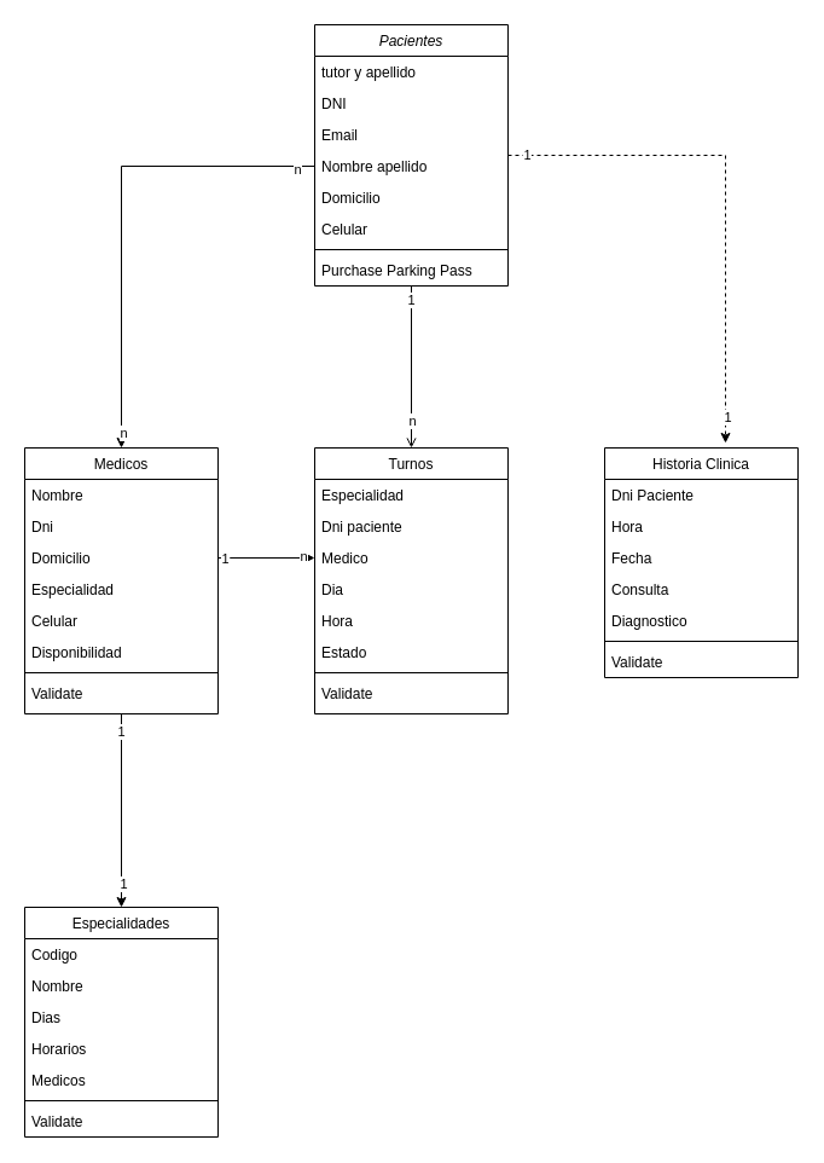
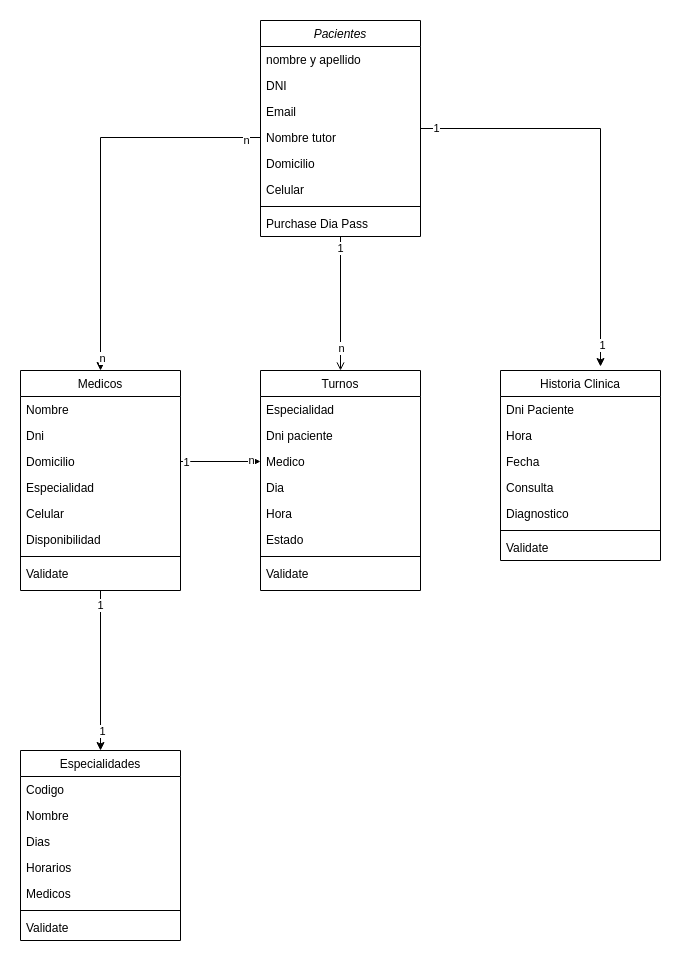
  <mxCell id="0" />
  <mxCell id="1" parent="0" />
- <mxCell id="2" style="edgeStyle=orthogonalEdgeStyle;rounded=0;orthogonalLoop=1;jettySize=auto;html=1;entryX=0.625;entryY=-0.021;entryDx=0;entryDy=0;entryPerimeter=0;dashed=1;" edge="1" parent="1" source="8" target="46"><mxGeometry relative="1" as="geometry" /></mxCell>
+ <mxCell id="2" style="edgeStyle=orthogonalEdgeStyle;rounded=0;orthogonalLoop=1;jettySize=auto;html=1;entryX=0.625;entryY=-0.021;entryDx=0;entryDy=0;entryPerimeter=0;" edge="1" parent="1" source="8" target="46"><mxGeometry relative="1" as="geometry" /></mxCell>
  <mxCell id="3" value="1" style="edgeLabel;html=1;align=center;verticalAlign=middle;resizable=0;points=[];" vertex="1" connectable="0" parent="2"><mxGeometry x="-0.926" y="1" relative="1" as="geometry"><mxPoint as="offset" /></mxGeometry></mxCell>
  <mxCell id="4" value="1" style="edgeLabel;html=1;align=center;verticalAlign=middle;resizable=0;points=[];" vertex="1" connectable="0" parent="2"><mxGeometry x="0.894" y="1" relative="1" as="geometry"><mxPoint as="offset" /></mxGeometry></mxCell>
  <mxCell id="5" style="edgeStyle=orthogonalEdgeStyle;rounded=0;orthogonalLoop=1;jettySize=auto;html=1;entryX=0.5;entryY=0;entryDx=0;entryDy=0;endArrow=open;" edge="1" parent="1" source="8" target="29"><mxGeometry relative="1" as="geometry" /></mxCell>
  <mxCell id="6" value="1" style="edgeLabel;html=1;align=center;verticalAlign=middle;resizable=0;points=[];" vertex="1" connectable="0" parent="5"><mxGeometry x="-0.836" y="-1" relative="1" as="geometry"><mxPoint as="offset" /></mxGeometry></mxCell>
  <mxCell id="7" value="n" style="edgeLabel;html=1;align=center;verticalAlign=middle;resizable=0;points=[];" vertex="1" connectable="0" parent="5"><mxGeometry x="0.657" relative="1" as="geometry"><mxPoint as="offset" /></mxGeometry></mxCell>
  <mxCell id="8" value="Pacientes" style="swimlane;fontStyle=2;align=center;verticalAlign=top;childLayout=stackLayout;horizontal=1;startSize=26;horizontalStack=0;resizeParent=1;resizeLast=0;collapsible=1;marginBottom=0;rounded=0;shadow=0;strokeWidth=1;" parent="1" vertex="1"><mxGeometry x="260" y="20" width="160" height="216" as="geometry"><mxRectangle x="230" y="140" width="160" height="26" as="alternateBounds" /></mxGeometry></mxCell>
- <mxCell id="9" value="tutor y apellido" style="text;align=left;verticalAlign=top;spacingLeft=4;spacingRight=4;overflow=hidden;rotatable=0;points=[[0,0.5],[1,0.5]];portConstraint=eastwest;" parent="8" vertex="1"><mxGeometry y="26" width="160" height="26" as="geometry" /></mxCell>
+ <mxCell id="9" value="nombre y apellido" style="text;align=left;verticalAlign=top;spacingLeft=4;spacingRight=4;overflow=hidden;rotatable=0;points=[[0,0.5],[1,0.5]];portConstraint=eastwest;" parent="8" vertex="1"><mxGeometry y="26" width="160" height="26" as="geometry" /></mxCell>
  <mxCell id="10" value="DNI" style="text;align=left;verticalAlign=top;spacingLeft=4;spacingRight=4;overflow=hidden;rotatable=0;points=[[0,0.5],[1,0.5]];portConstraint=eastwest;rounded=0;shadow=0;html=0;" parent="8" vertex="1"><mxGeometry y="52" width="160" height="26" as="geometry" /></mxCell>
  <mxCell id="11" value="Email" style="text;align=left;verticalAlign=top;spacingLeft=4;spacingRight=4;overflow=hidden;rotatable=0;points=[[0,0.5],[1,0.5]];portConstraint=eastwest;rounded=0;shadow=0;html=0;" parent="8" vertex="1"><mxGeometry y="78" width="160" height="26" as="geometry" /></mxCell>
- <mxCell id="12" value="Nombre apellido" style="text;align=left;verticalAlign=top;spacingLeft=4;spacingRight=4;overflow=hidden;rotatable=0;points=[[0,0.5],[1,0.5]];portConstraint=eastwest;" vertex="1" parent="8"><mxGeometry y="104" width="160" height="26" as="geometry" /></mxCell>
+ <mxCell id="12" value="Nombre tutor" style="text;align=left;verticalAlign=top;spacingLeft=4;spacingRight=4;overflow=hidden;rotatable=0;points=[[0,0.5],[1,0.5]];portConstraint=eastwest;" vertex="1" parent="8"><mxGeometry y="104" width="160" height="26" as="geometry" /></mxCell>
  <mxCell id="13" value="Domicilio    " style="text;align=left;verticalAlign=top;spacingLeft=4;spacingRight=4;overflow=hidden;rotatable=0;points=[[0,0.5],[1,0.5]];portConstraint=eastwest;" vertex="1" parent="8"><mxGeometry y="130" width="160" height="26" as="geometry" /></mxCell>
  <mxCell id="14" value="Celular" style="text;align=left;verticalAlign=top;spacingLeft=4;spacingRight=4;overflow=hidden;rotatable=0;points=[[0,0.5],[1,0.5]];portConstraint=eastwest;" vertex="1" parent="8"><mxGeometry y="156" width="160" height="26" as="geometry" /></mxCell>
  <mxCell id="15" value="" style="line;html=1;strokeWidth=1;align=left;verticalAlign=middle;spacingTop=-1;spacingLeft=3;spacingRight=3;rotatable=0;labelPosition=right;points=[];portConstraint=eastwest;" parent="8" vertex="1"><mxGeometry y="182" width="160" height="8" as="geometry" /></mxCell>
- <mxCell id="16" value="Purchase Parking Pass" style="text;align=left;verticalAlign=top;spacingLeft=4;spacingRight=4;overflow=hidden;rotatable=0;points=[[0,0.5],[1,0.5]];portConstraint=eastwest;" parent="8" vertex="1"><mxGeometry y="190" width="160" height="26" as="geometry" /></mxCell>
+ <mxCell id="16" value="Purchase Dia Pass" style="text;align=left;verticalAlign=top;spacingLeft=4;spacingRight=4;overflow=hidden;rotatable=0;points=[[0,0.5],[1,0.5]];portConstraint=eastwest;" parent="8" vertex="1"><mxGeometry y="190" width="160" height="26" as="geometry" /></mxCell>
  <mxCell id="17" style="edgeStyle=orthogonalEdgeStyle;rounded=0;orthogonalLoop=1;jettySize=auto;html=1;" edge="1" parent="1" source="20" target="38"><mxGeometry relative="1" as="geometry" /></mxCell>
  <mxCell id="18" value="1" style="edgeLabel;html=1;align=center;verticalAlign=middle;resizable=0;points=[];" vertex="1" connectable="0" parent="17"><mxGeometry x="-0.825" y="-1" relative="1" as="geometry"><mxPoint as="offset" /></mxGeometry></mxCell>
  <mxCell id="19" value="1" style="edgeLabel;html=1;align=center;verticalAlign=middle;resizable=0;points=[];" vertex="1" connectable="0" parent="17"><mxGeometry x="0.75" y="1" relative="1" as="geometry"><mxPoint as="offset" /></mxGeometry></mxCell>
  <mxCell id="20" value="Medicos" style="swimlane;fontStyle=0;align=center;verticalAlign=top;childLayout=stackLayout;horizontal=1;startSize=26;horizontalStack=0;resizeParent=1;resizeLast=0;collapsible=1;marginBottom=0;rounded=0;shadow=0;strokeWidth=1;" parent="1" vertex="1"><mxGeometry x="20" y="370" width="160" height="220" as="geometry"><mxRectangle x="550" y="140" width="160" height="26" as="alternateBounds" /></mxGeometry></mxCell>
  <mxCell id="21" value="Nombre" style="text;align=left;verticalAlign=top;spacingLeft=4;spacingRight=4;overflow=hidden;rotatable=0;points=[[0,0.5],[1,0.5]];portConstraint=eastwest;" parent="20" vertex="1"><mxGeometry y="26" width="160" height="26" as="geometry" /></mxCell>
  <mxCell id="22" value="Dni" style="text;align=left;verticalAlign=top;spacingLeft=4;spacingRight=4;overflow=hidden;rotatable=0;points=[[0,0.5],[1,0.5]];portConstraint=eastwest;rounded=0;shadow=0;html=0;" parent="20" vertex="1"><mxGeometry y="52" width="160" height="26" as="geometry" /></mxCell>
  <mxCell id="23" value="Domicilio" style="text;align=left;verticalAlign=top;spacingLeft=4;spacingRight=4;overflow=hidden;rotatable=0;points=[[0,0.5],[1,0.5]];portConstraint=eastwest;rounded=0;shadow=0;html=0;" parent="20" vertex="1"><mxGeometry y="78" width="160" height="26" as="geometry" /></mxCell>
  <mxCell id="24" value="Especialidad" style="text;align=left;verticalAlign=top;spacingLeft=4;spacingRight=4;overflow=hidden;rotatable=0;points=[[0,0.5],[1,0.5]];portConstraint=eastwest;rounded=0;shadow=0;html=0;" parent="20" vertex="1"><mxGeometry y="104" width="160" height="26" as="geometry" /></mxCell>
  <mxCell id="25" value="Celular" style="text;align=left;verticalAlign=top;spacingLeft=4;spacingRight=4;overflow=hidden;rotatable=0;points=[[0,0.5],[1,0.5]];portConstraint=eastwest;rounded=0;shadow=0;html=0;" parent="20" vertex="1"><mxGeometry y="130" width="160" height="26" as="geometry" /></mxCell>
  <mxCell id="26" value="Disponibilidad" style="text;align=left;verticalAlign=top;spacingLeft=4;spacingRight=4;overflow=hidden;rotatable=0;points=[[0,0.5],[1,0.5]];portConstraint=eastwest;rounded=0;shadow=0;html=0;" vertex="1" parent="20"><mxGeometry y="156" width="160" height="26" as="geometry" /></mxCell>
  <mxCell id="27" value="" style="line;html=1;strokeWidth=1;align=left;verticalAlign=middle;spacingTop=-1;spacingLeft=3;spacingRight=3;rotatable=0;labelPosition=right;points=[];portConstraint=eastwest;" parent="20" vertex="1"><mxGeometry y="182" width="160" height="8" as="geometry" /></mxCell>
  <mxCell id="28" value="Validate" style="text;align=left;verticalAlign=top;spacingLeft=4;spacingRight=4;overflow=hidden;rotatable=0;points=[[0,0.5],[1,0.5]];portConstraint=eastwest;" parent="20" vertex="1"><mxGeometry y="190" width="160" height="26" as="geometry" /></mxCell>
  <mxCell id="29" value="Turnos" style="swimlane;fontStyle=0;align=center;verticalAlign=top;childLayout=stackLayout;horizontal=1;startSize=26;horizontalStack=0;resizeParent=1;resizeLast=0;collapsible=1;marginBottom=0;rounded=0;shadow=0;strokeWidth=1;" vertex="1" parent="1"><mxGeometry x="260" y="370" width="160" height="220" as="geometry"><mxRectangle x="550" y="140" width="160" height="26" as="alternateBounds" /></mxGeometry></mxCell>
  <mxCell id="30" value="Especialidad" style="text;align=left;verticalAlign=top;spacingLeft=4;spacingRight=4;overflow=hidden;rotatable=0;points=[[0,0.5],[1,0.5]];portConstraint=eastwest;" vertex="1" parent="29"><mxGeometry y="26" width="160" height="26" as="geometry" /></mxCell>
  <mxCell id="31" value="Dni paciente" style="text;align=left;verticalAlign=top;spacingLeft=4;spacingRight=4;overflow=hidden;rotatable=0;points=[[0,0.5],[1,0.5]];portConstraint=eastwest;rounded=0;shadow=0;html=0;" vertex="1" parent="29"><mxGeometry y="52" width="160" height="26" as="geometry" /></mxCell>
  <mxCell id="32" value="Medico" style="text;align=left;verticalAlign=top;spacingLeft=4;spacingRight=4;overflow=hidden;rotatable=0;points=[[0,0.5],[1,0.5]];portConstraint=eastwest;rounded=0;shadow=0;html=0;" vertex="1" parent="29"><mxGeometry y="78" width="160" height="26" as="geometry" /></mxCell>
  <mxCell id="33" value="Dia" style="text;align=left;verticalAlign=top;spacingLeft=4;spacingRight=4;overflow=hidden;rotatable=0;points=[[0,0.5],[1,0.5]];portConstraint=eastwest;rounded=0;shadow=0;html=0;" vertex="1" parent="29"><mxGeometry y="104" width="160" height="26" as="geometry" /></mxCell>
  <mxCell id="34" value="Hora" style="text;align=left;verticalAlign=top;spacingLeft=4;spacingRight=4;overflow=hidden;rotatable=0;points=[[0,0.5],[1,0.5]];portConstraint=eastwest;rounded=0;shadow=0;html=0;" vertex="1" parent="29"><mxGeometry y="130" width="160" height="26" as="geometry" /></mxCell>
  <mxCell id="35" value="Estado" style="text;align=left;verticalAlign=top;spacingLeft=4;spacingRight=4;overflow=hidden;rotatable=0;points=[[0,0.5],[1,0.5]];portConstraint=eastwest;rounded=0;shadow=0;html=0;" vertex="1" parent="29"><mxGeometry y="156" width="160" height="26" as="geometry" /></mxCell>
  <mxCell id="36" value="" style="line;html=1;strokeWidth=1;align=left;verticalAlign=middle;spacingTop=-1;spacingLeft=3;spacingRight=3;rotatable=0;labelPosition=right;points=[];portConstraint=eastwest;" vertex="1" parent="29"><mxGeometry y="182" width="160" height="8" as="geometry" /></mxCell>
  <mxCell id="37" value="Validate" style="text;align=left;verticalAlign=top;spacingLeft=4;spacingRight=4;overflow=hidden;rotatable=0;points=[[0,0.5],[1,0.5]];portConstraint=eastwest;" vertex="1" parent="29"><mxGeometry y="190" width="160" height="26" as="geometry" /></mxCell>
  <mxCell id="38" value="Especialidades" style="swimlane;fontStyle=0;align=center;verticalAlign=top;childLayout=stackLayout;horizontal=1;startSize=26;horizontalStack=0;resizeParent=1;resizeLast=0;collapsible=1;marginBottom=0;rounded=0;shadow=0;strokeWidth=1;" vertex="1" parent="1"><mxGeometry x="20" y="750" width="160" height="190" as="geometry"><mxRectangle x="550" y="140" width="160" height="26" as="alternateBounds" /></mxGeometry></mxCell>
  <mxCell id="39" value="Codigo" style="text;align=left;verticalAlign=top;spacingLeft=4;spacingRight=4;overflow=hidden;rotatable=0;points=[[0,0.5],[1,0.5]];portConstraint=eastwest;rounded=0;shadow=0;html=0;" vertex="1" parent="38"><mxGeometry y="26" width="160" height="26" as="geometry" /></mxCell>
  <mxCell id="40" value="Nombre" style="text;align=left;verticalAlign=top;spacingLeft=4;spacingRight=4;overflow=hidden;rotatable=0;points=[[0,0.5],[1,0.5]];portConstraint=eastwest;" vertex="1" parent="38"><mxGeometry y="52" width="160" height="26" as="geometry" /></mxCell>
  <mxCell id="41" value="Dias" style="text;align=left;verticalAlign=top;spacingLeft=4;spacingRight=4;overflow=hidden;rotatable=0;points=[[0,0.5],[1,0.5]];portConstraint=eastwest;rounded=0;shadow=0;html=0;" vertex="1" parent="38"><mxGeometry y="78" width="160" height="26" as="geometry" /></mxCell>
  <mxCell id="42" value="Horarios" style="text;align=left;verticalAlign=top;spacingLeft=4;spacingRight=4;overflow=hidden;rotatable=0;points=[[0,0.5],[1,0.5]];portConstraint=eastwest;rounded=0;shadow=0;html=0;" vertex="1" parent="38"><mxGeometry y="104" width="160" height="26" as="geometry" /></mxCell>
  <mxCell id="43" value="Medicos" style="text;align=left;verticalAlign=top;spacingLeft=4;spacingRight=4;overflow=hidden;rotatable=0;points=[[0,0.5],[1,0.5]];portConstraint=eastwest;rounded=0;shadow=0;html=0;" vertex="1" parent="38"><mxGeometry y="130" width="160" height="26" as="geometry" /></mxCell>
  <mxCell id="44" value="" style="line;html=1;strokeWidth=1;align=left;verticalAlign=middle;spacingTop=-1;spacingLeft=3;spacingRight=3;rotatable=0;labelPosition=right;points=[];portConstraint=eastwest;" vertex="1" parent="38"><mxGeometry y="156" width="160" height="8" as="geometry" /></mxCell>
  <mxCell id="45" value="Validate" style="text;align=left;verticalAlign=top;spacingLeft=4;spacingRight=4;overflow=hidden;rotatable=0;points=[[0,0.5],[1,0.5]];portConstraint=eastwest;" vertex="1" parent="38"><mxGeometry y="164" width="160" height="26" as="geometry" /></mxCell>
  <mxCell id="46" value="Historia Clinica" style="swimlane;fontStyle=0;align=center;verticalAlign=top;childLayout=stackLayout;horizontal=1;startSize=26;horizontalStack=0;resizeParent=1;resizeLast=0;collapsible=1;marginBottom=0;rounded=0;shadow=0;strokeWidth=1;" vertex="1" parent="1"><mxGeometry x="500" y="370" width="160" height="190" as="geometry"><mxRectangle x="550" y="140" width="160" height="26" as="alternateBounds" /></mxGeometry></mxCell>
  <mxCell id="47" value="Dni Paciente" style="text;align=left;verticalAlign=top;spacingLeft=4;spacingRight=4;overflow=hidden;rotatable=0;points=[[0,0.5],[1,0.5]];portConstraint=eastwest;" vertex="1" parent="46"><mxGeometry y="26" width="160" height="26" as="geometry" /></mxCell>
  <mxCell id="48" value="Hora" style="text;align=left;verticalAlign=top;spacingLeft=4;spacingRight=4;overflow=hidden;rotatable=0;points=[[0,0.5],[1,0.5]];portConstraint=eastwest;rounded=0;shadow=0;html=0;" vertex="1" parent="46"><mxGeometry y="52" width="160" height="26" as="geometry" /></mxCell>
  <mxCell id="49" value="Fecha" style="text;align=left;verticalAlign=top;spacingLeft=4;spacingRight=4;overflow=hidden;rotatable=0;points=[[0,0.5],[1,0.5]];portConstraint=eastwest;rounded=0;shadow=0;html=0;" vertex="1" parent="46"><mxGeometry y="78" width="160" height="26" as="geometry" /></mxCell>
  <mxCell id="50" value="Consulta" style="text;align=left;verticalAlign=top;spacingLeft=4;spacingRight=4;overflow=hidden;rotatable=0;points=[[0,0.5],[1,0.5]];portConstraint=eastwest;rounded=0;shadow=0;html=0;" vertex="1" parent="46"><mxGeometry y="104" width="160" height="26" as="geometry" /></mxCell>
  <mxCell id="51" value="Diagnostico" style="text;align=left;verticalAlign=top;spacingLeft=4;spacingRight=4;overflow=hidden;rotatable=0;points=[[0,0.5],[1,0.5]];portConstraint=eastwest;rounded=0;shadow=0;html=0;" vertex="1" parent="46"><mxGeometry y="130" width="160" height="26" as="geometry" /></mxCell>
  <mxCell id="52" value="" style="line;html=1;strokeWidth=1;align=left;verticalAlign=middle;spacingTop=-1;spacingLeft=3;spacingRight=3;rotatable=0;labelPosition=right;points=[];portConstraint=eastwest;" vertex="1" parent="46"><mxGeometry y="156" width="160" height="8" as="geometry" /></mxCell>
  <mxCell id="53" value="Validate" style="text;align=left;verticalAlign=top;spacingLeft=4;spacingRight=4;overflow=hidden;rotatable=0;points=[[0,0.5],[1,0.5]];portConstraint=eastwest;" vertex="1" parent="46"><mxGeometry y="164" width="160" height="26" as="geometry" /></mxCell>
  <mxCell id="54" style="edgeStyle=orthogonalEdgeStyle;rounded=0;orthogonalLoop=1;jettySize=auto;html=1;entryX=0.5;entryY=0;entryDx=0;entryDy=0;" edge="1" parent="1" source="12" target="20"><mxGeometry relative="1" as="geometry" /></mxCell>
  <mxCell id="55" value="n" style="edgeLabel;html=1;align=center;verticalAlign=middle;resizable=0;points=[];" vertex="1" connectable="0" parent="54"><mxGeometry x="-0.922" y="2" relative="1" as="geometry"><mxPoint as="offset" /></mxGeometry></mxCell>
  <mxCell id="56" value="n" style="edgeLabel;html=1;align=center;verticalAlign=middle;resizable=0;points=[];" vertex="1" connectable="0" parent="54"><mxGeometry x="0.932" y="1" relative="1" as="geometry"><mxPoint as="offset" /></mxGeometry></mxCell>
  <mxCell id="57" style="edgeStyle=orthogonalEdgeStyle;rounded=0;orthogonalLoop=1;jettySize=auto;html=1;entryX=0;entryY=0.5;entryDx=0;entryDy=0;" edge="1" parent="1" source="23" target="32"><mxGeometry relative="1" as="geometry"><Array as="points"><mxPoint x="190" y="461" /><mxPoint x="190" y="461" /></Array></mxGeometry></mxCell>
  <mxCell id="58" value="1" style="edgeLabel;html=1;align=center;verticalAlign=middle;resizable=0;points=[];" vertex="1" connectable="0" parent="57"><mxGeometry x="-0.863" relative="1" as="geometry"><mxPoint as="offset" /></mxGeometry></mxCell>
  <mxCell id="59" value="n" style="edgeLabel;html=1;align=center;verticalAlign=middle;resizable=0;points=[];" vertex="1" connectable="0" parent="57"><mxGeometry x="0.758" y="2" relative="1" as="geometry"><mxPoint as="offset" /></mxGeometry></mxCell>
